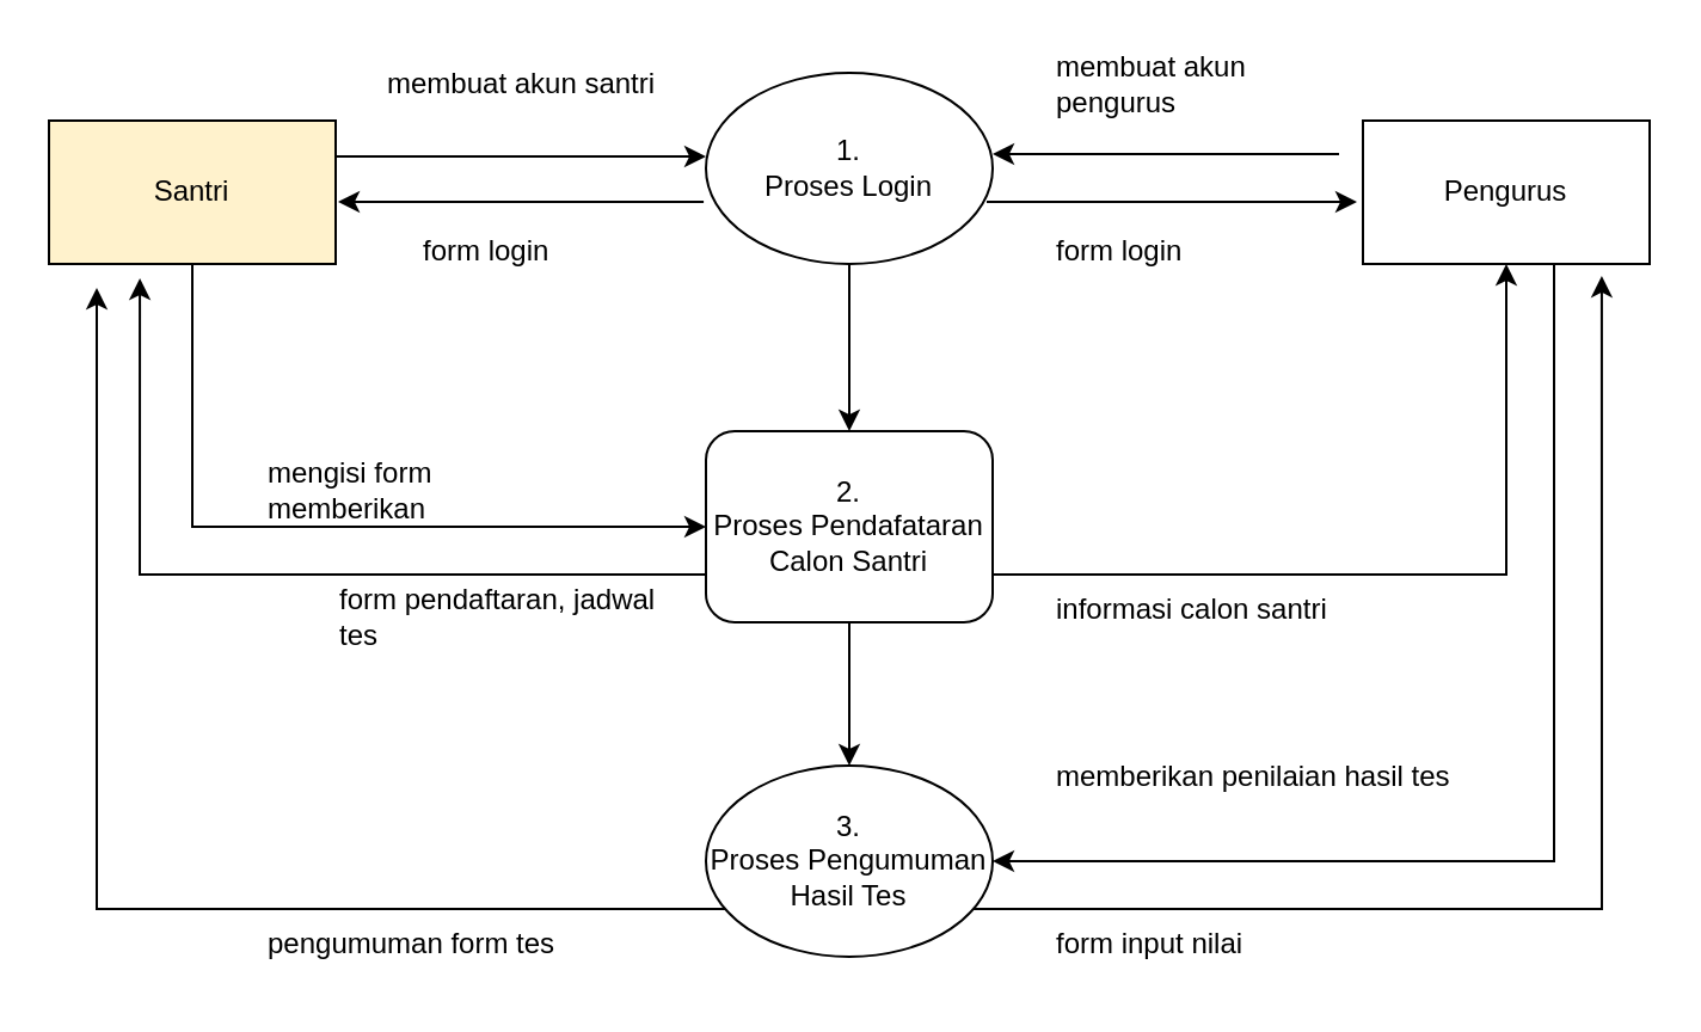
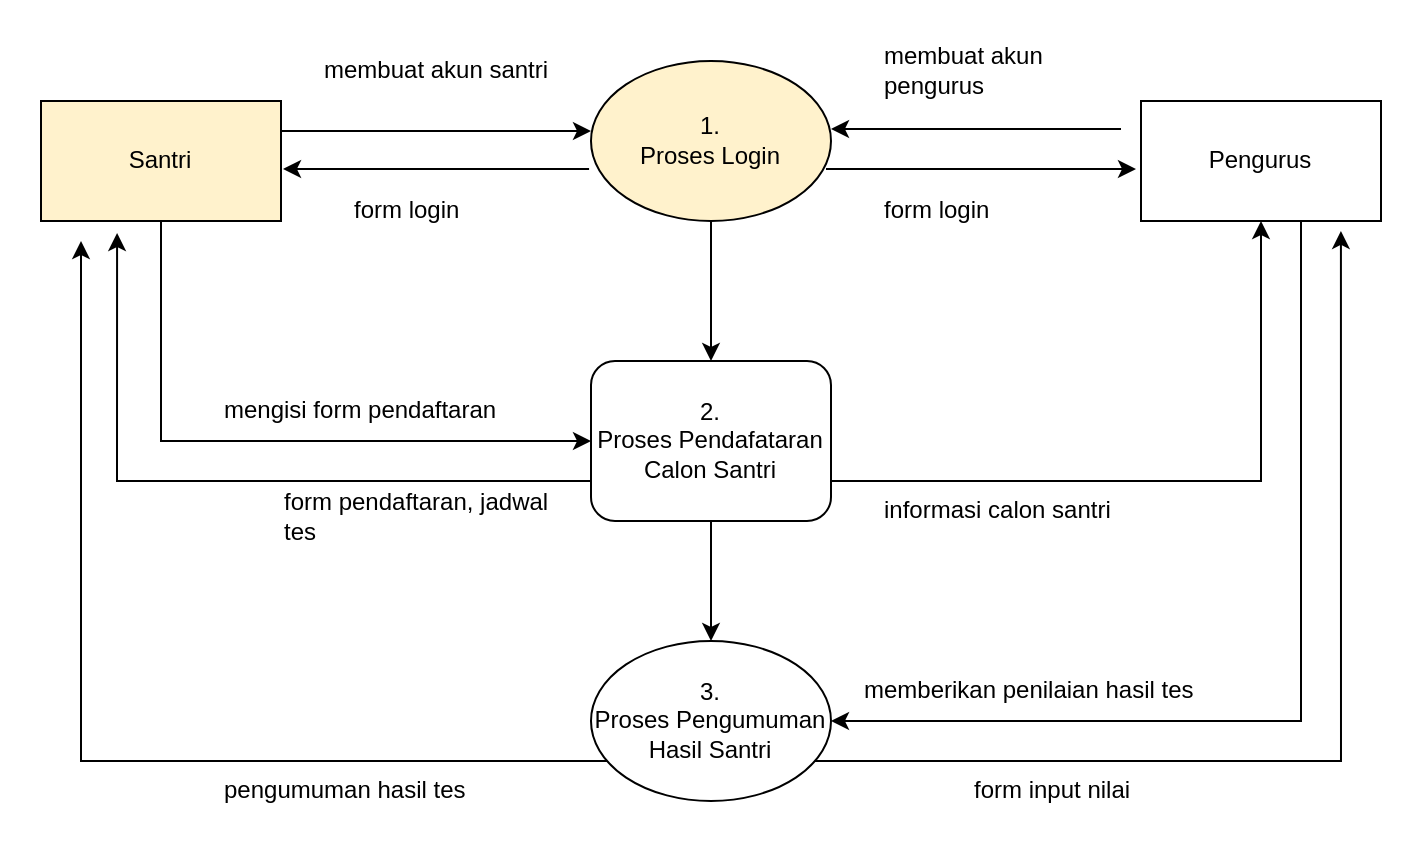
  <mxCell id="0" />
  <mxCell id="1" parent="0" />
  <mxCell id="2" style="edgeStyle=orthogonalEdgeStyle;rounded=0;orthogonalLoop=1;jettySize=auto;html=1;" parent="1" edge="1"><mxGeometry relative="1" as="geometry"><mxPoint x="141" y="84" as="targetPoint" /><mxPoint x="294.038" y="84" as="sourcePoint" /><Array as="points"><mxPoint x="241" y="84" /><mxPoint x="241" y="84" /></Array></mxGeometry></mxCell>
  <mxCell id="3" style="edgeStyle=orthogonalEdgeStyle;rounded=0;orthogonalLoop=1;jettySize=auto;html=1;" parent="1" source="4" target="15" edge="1"><mxGeometry relative="1" as="geometry" /></mxCell>
- <mxCell id="4" value="1.&lt;br&gt;Proses Login" style="ellipse;whiteSpace=wrap;html=1;" parent="1" vertex="1"><mxGeometry x="295" y="30" width="120" height="80" as="geometry" /></mxCell>
+ <mxCell id="4" value="1.&lt;br&gt;Proses Login" style="ellipse;whiteSpace=wrap;html=1;fillColor=#fff2cc;" parent="1" vertex="1"><mxGeometry x="295" y="30" width="120" height="80" as="geometry" /></mxCell>
  <mxCell id="5" style="edgeStyle=orthogonalEdgeStyle;rounded=0;orthogonalLoop=1;jettySize=auto;html=1;" parent="1" edge="1"><mxGeometry relative="1" as="geometry"><mxPoint x="140" y="65" as="sourcePoint" /><mxPoint x="295" y="65" as="targetPoint" /><Array as="points"><mxPoint x="295" y="65" /></Array></mxGeometry></mxCell>
  <mxCell id="6" style="edgeStyle=orthogonalEdgeStyle;rounded=0;orthogonalLoop=1;jettySize=auto;html=1;entryX=0;entryY=0.5;entryDx=0;entryDy=0;" parent="1" source="7" target="15" edge="1"><mxGeometry relative="1" as="geometry"><Array as="points"><mxPoint x="80" y="220" /></Array></mxGeometry></mxCell>
  <mxCell id="7" value="Santri" style="rounded=0;whiteSpace=wrap;html=1;fillColor=#fff2cc;" parent="1" vertex="1"><mxGeometry x="20" y="50" width="120" height="60" as="geometry" /></mxCell>
  <mxCell id="8" style="edgeStyle=orthogonalEdgeStyle;rounded=0;orthogonalLoop=1;jettySize=auto;html=1;entryX=1;entryY=0.5;entryDx=0;entryDy=0;" parent="1" edge="1"><mxGeometry relative="1" as="geometry"><mxPoint x="415" y="64" as="targetPoint" /><mxPoint x="560" y="64" as="sourcePoint" /><Array as="points"><mxPoint x="530" y="64" /><mxPoint x="530" y="64" /></Array></mxGeometry></mxCell>
  <mxCell id="9" style="edgeStyle=orthogonalEdgeStyle;rounded=0;orthogonalLoop=1;jettySize=auto;html=1;" parent="1" source="10" target="24" edge="1"><mxGeometry relative="1" as="geometry"><Array as="points"><mxPoint x="650" y="360" /></Array></mxGeometry></mxCell>
  <mxCell id="10" value="Pengurus" style="rounded=0;whiteSpace=wrap;html=1;" parent="1" vertex="1"><mxGeometry x="570" y="50" width="120" height="60" as="geometry" /></mxCell>
  <mxCell id="11" value="membuat akun santri" style="text;html=1;strokeColor=none;fillColor=none;align=left;verticalAlign=middle;whiteSpace=wrap;rounded=0;" parent="1" vertex="1"><mxGeometry x="160" y="20" width="120" height="30" as="geometry" /></mxCell>
  <mxCell id="12" style="edgeStyle=orthogonalEdgeStyle;rounded=0;orthogonalLoop=1;jettySize=auto;html=1;entryX=0.317;entryY=1.1;entryDx=0;entryDy=0;entryPerimeter=0;" parent="1" source="15" target="7" edge="1"><mxGeometry relative="1" as="geometry"><Array as="points"><mxPoint x="58" y="240" /></Array></mxGeometry></mxCell>
  <mxCell id="13" style="edgeStyle=orthogonalEdgeStyle;rounded=0;orthogonalLoop=1;jettySize=auto;html=1;entryX=0.5;entryY=0;entryDx=0;entryDy=0;" parent="1" source="15" target="24" edge="1"><mxGeometry relative="1" as="geometry" /></mxCell>
  <mxCell id="14" style="edgeStyle=orthogonalEdgeStyle;rounded=0;orthogonalLoop=1;jettySize=auto;html=1;entryX=0.5;entryY=1;entryDx=0;entryDy=0;" parent="1" source="15" target="10" edge="1"><mxGeometry relative="1" as="geometry"><Array as="points"><mxPoint x="630" y="240" /></Array></mxGeometry></mxCell>
  <mxCell id="15" value="2.&lt;br&gt;Proses Pendafataran Calon Santri" style="whiteSpace=wrap;html=1;rounded=1;" parent="1" vertex="1"><mxGeometry x="295" y="180" width="120" height="80" as="geometry" /></mxCell>
- <mxCell id="16" value="mengisi form memberikan" style="text;html=1;strokeColor=none;fillColor=none;align=left;verticalAlign=middle;whiteSpace=wrap;rounded=0;" parent="1" vertex="1"><mxGeometry x="110" y="190" width="140" height="30" as="geometry" /></mxCell>
+ <mxCell id="16" value="mengisi form pendaftaran" style="text;html=1;strokeColor=none;fillColor=none;align=left;verticalAlign=middle;whiteSpace=wrap;rounded=0;" parent="1" vertex="1"><mxGeometry x="110" y="190" width="140" height="30" as="geometry" /></mxCell>
  <mxCell id="17" value="membuat akun pengurus" style="text;html=1;strokeColor=none;fillColor=none;align=left;verticalAlign=middle;whiteSpace=wrap;rounded=0;" parent="1" vertex="1"><mxGeometry x="440" y="20" width="120" height="30" as="geometry" /></mxCell>
  <mxCell id="18" style="edgeStyle=orthogonalEdgeStyle;rounded=0;orthogonalLoop=1;jettySize=auto;html=1;" parent="1" edge="1"><mxGeometry relative="1" as="geometry"><mxPoint x="412.5" y="84" as="sourcePoint" /><mxPoint x="567.5" y="84" as="targetPoint" /><Array as="points"><mxPoint x="567.5" y="84" /></Array></mxGeometry></mxCell>
  <mxCell id="19" value="form login" style="text;html=1;strokeColor=none;fillColor=none;align=left;verticalAlign=middle;whiteSpace=wrap;rounded=0;" parent="1" vertex="1"><mxGeometry x="175" y="90" width="120" height="30" as="geometry" /></mxCell>
  <mxCell id="20" value="form login" style="text;html=1;strokeColor=none;fillColor=none;align=left;verticalAlign=middle;whiteSpace=wrap;rounded=0;" parent="1" vertex="1"><mxGeometry x="440" y="90" width="120" height="30" as="geometry" /></mxCell>
  <mxCell id="21" value="form pendaftaran, jadwal tes" style="text;html=1;strokeColor=none;fillColor=none;align=left;verticalAlign=middle;whiteSpace=wrap;rounded=0;" parent="1" vertex="1"><mxGeometry x="140" y="243" width="140" height="30" as="geometry" /></mxCell>
  <mxCell id="22" style="edgeStyle=orthogonalEdgeStyle;rounded=0;orthogonalLoop=1;jettySize=auto;html=1;" parent="1" source="24" edge="1"><mxGeometry relative="1" as="geometry"><mxPoint x="40" y="120" as="targetPoint" /><Array as="points"><mxPoint x="40" y="380" /></Array></mxGeometry></mxCell>
  <mxCell id="23" style="edgeStyle=orthogonalEdgeStyle;rounded=0;orthogonalLoop=1;jettySize=auto;html=1;entryX=0.833;entryY=1.083;entryDx=0;entryDy=0;entryPerimeter=0;" parent="1" source="24" target="10" edge="1"><mxGeometry relative="1" as="geometry"><mxPoint x="680" y="120" as="targetPoint" /><Array as="points"><mxPoint x="670" y="380" /></Array></mxGeometry></mxCell>
- <mxCell id="24" value="3.&lt;br&gt;Proses Pengumuman Hasil Tes" style="ellipse;whiteSpace=wrap;html=1;" parent="1" vertex="1"><mxGeometry x="295" y="320" width="120" height="80" as="geometry" /></mxCell>
+ <mxCell id="24" value="3.&lt;br&gt;Proses Pengumuman Hasil Santri" style="ellipse;whiteSpace=wrap;html=1;" parent="1" vertex="1"><mxGeometry x="295" y="320" width="120" height="80" as="geometry" /></mxCell>
  <mxCell id="25" value="informasi calon santri" style="text;html=1;strokeColor=none;fillColor=none;align=left;verticalAlign=middle;whiteSpace=wrap;rounded=0;" parent="1" vertex="1"><mxGeometry x="440" y="240" width="140" height="30" as="geometry" /></mxCell>
- <mxCell id="26" value="memberikan penilaian hasil tes" style="text;html=1;strokeColor=none;fillColor=none;align=left;verticalAlign=middle;whiteSpace=wrap;rounded=0;" parent="1" vertex="1"><mxGeometry x="440" y="310" width="180" height="30" as="geometry" /></mxCell>
- <mxCell id="27" value="pengumuman form tes" style="text;html=1;strokeColor=none;fillColor=none;align=left;verticalAlign=middle;whiteSpace=wrap;rounded=0;" parent="1" vertex="1"><mxGeometry x="110" y="380" width="140" height="30" as="geometry" /></mxCell>
- <mxCell id="28" value="form input nilai" style="text;html=1;strokeColor=none;fillColor=none;align=left;verticalAlign=middle;whiteSpace=wrap;rounded=0;" parent="1" vertex="1"><mxGeometry x="440" y="380" width="140" height="30" as="geometry" /></mxCell>
+ <mxCell id="26" value="memberikan penilaian hasil tes" style="text;html=1;strokeColor=none;fillColor=none;align=left;verticalAlign=middle;whiteSpace=wrap;rounded=0;" parent="1" vertex="1"><mxGeometry x="430" y="330" width="180" height="30" as="geometry" /></mxCell>
+ <mxCell id="27" value="pengumuman hasil tes" style="text;html=1;strokeColor=none;fillColor=none;align=left;verticalAlign=middle;whiteSpace=wrap;rounded=0;" parent="1" vertex="1"><mxGeometry x="110" y="380" width="140" height="30" as="geometry" /></mxCell>
+ <mxCell id="28" value="form input nilai" style="text;html=1;strokeColor=none;fillColor=none;align=left;verticalAlign=middle;whiteSpace=wrap;rounded=0;" parent="1" vertex="1"><mxGeometry x="485" y="380" width="140" height="30" as="geometry" /></mxCell>
